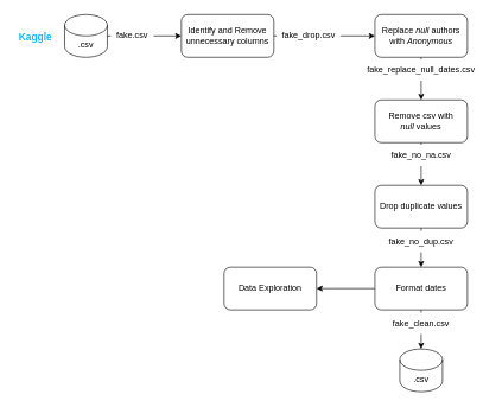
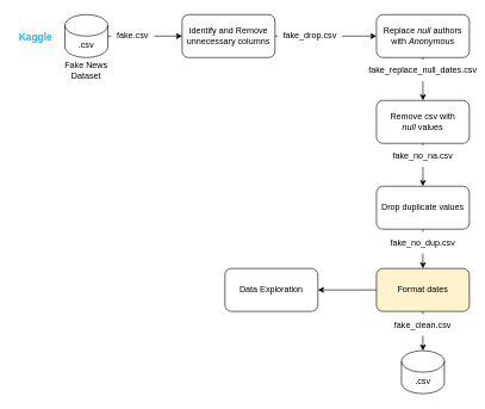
  <mxCell id="0" />
  <mxCell id="1" parent="0" />
  <mxCell id="2" value=".csv" style="shape=cylinder3;whiteSpace=wrap;html=1;boundedLbl=1;backgroundOutline=1;size=15;" vertex="1" parent="1"><mxGeometry x="90" y="20" width="60" height="60" as="geometry" /></mxCell>
  <mxCell id="3" value="Kaggle" style="text;strokeColor=none;fillColor=none;align=left;verticalAlign=middle;spacingLeft=4;spacingRight=4;overflow=hidden;points=[[0,0.5],[1,0.5]];portConstraint=eastwest;rotatable=0;fontStyle=1;fontColor=#0FB7FF;fontSize=14;" vertex="1" parent="1"><mxGeometry x="20" y="35" width="80" height="30" as="geometry" /></mxCell>
  <mxCell id="4" value="Identify and Remove unnecessary columns" style="rounded=1;whiteSpace=wrap;html=1;fontSize=12;fontColor=#000000;" vertex="1" parent="1"><mxGeometry x="254" y="20" width="130" height="60" as="geometry" /></mxCell>
  <mxCell id="5" value="Replace &lt;i&gt;null&lt;/i&gt;&amp;nbsp;authors with &lt;i&gt;Anonymous&lt;/i&gt;" style="rounded=1;whiteSpace=wrap;html=1;fontSize=12;fontColor=#000000;" vertex="1" parent="1"><mxGeometry x="526" y="20" width="130" height="60" as="geometry" /></mxCell>
  <mxCell id="6" value="" style="endArrow=classic;html=1;rounded=0;fontSize=12;fontColor=#000000;entryX=0;entryY=0.5;entryDx=0;entryDy=0;exitX=1;exitY=0.5;exitDx=0;exitDy=0;startArrow=none;" edge="1" parent="1" source="17" target="5"><mxGeometry width="50" height="50" relative="1" as="geometry"><mxPoint x="374" y="190" as="sourcePoint" /><mxPoint x="424" y="140" as="targetPoint" /></mxGeometry></mxCell>
  <mxCell id="7" value="Remove&lt;i&gt;&amp;nbsp;&lt;/i&gt;csv with &lt;i&gt;null&lt;/i&gt;&amp;nbsp;values" style="rounded=1;whiteSpace=wrap;html=1;fontSize=12;fontColor=#000000;" vertex="1" parent="1"><mxGeometry x="526" y="140" width="130" height="60" as="geometry" /></mxCell>
  <mxCell id="8" value="Drop duplicate values" style="rounded=1;whiteSpace=wrap;html=1;fontSize=12;fontColor=#000000;" vertex="1" parent="1"><mxGeometry x="526" y="260" width="130" height="60" as="geometry" /></mxCell>
  <mxCell id="9" value="" style="endArrow=classic;html=1;rounded=0;fontSize=12;fontColor=#000000;exitX=0.5;exitY=1;exitDx=0;exitDy=0;entryX=0.5;entryY=0;entryDx=0;entryDy=0;startArrow=none;" edge="1" parent="1" source="19" target="7"><mxGeometry width="50" height="50" relative="1" as="geometry"><mxPoint x="446" y="200" as="sourcePoint" /><mxPoint x="496" y="150" as="targetPoint" /></mxGeometry></mxCell>
  <mxCell id="10" value="" style="endArrow=classic;html=1;rounded=0;fontSize=12;fontColor=#000000;exitX=0.5;exitY=1;exitDx=0;exitDy=0;entryX=0.5;entryY=0;entryDx=0;entryDy=0;startArrow=none;" edge="1" parent="1" source="21" target="8"><mxGeometry width="50" height="50" relative="1" as="geometry"><mxPoint x="446" y="200" as="sourcePoint" /><mxPoint x="496" y="150" as="targetPoint" /></mxGeometry></mxCell>
  <mxCell id="11" value=".csv" style="shape=cylinder3;whiteSpace=wrap;html=1;boundedLbl=1;backgroundOutline=1;size=15;fontSize=12;fontColor=#000000;" vertex="1" parent="1"><mxGeometry x="561" y="490" width="60" height="60" as="geometry" /></mxCell>
  <mxCell id="12" value="" style="endArrow=classic;html=1;rounded=0;fontSize=12;fontColor=#000000;exitX=0.5;exitY=1;exitDx=0;exitDy=0;entryX=0.5;entryY=0;entryDx=0;entryDy=0;startArrow=none;" edge="1" parent="1" source="23" target="13"><mxGeometry width="50" height="50" relative="1" as="geometry"><mxPoint x="446" y="300" as="sourcePoint" /><mxPoint x="496" y="250" as="targetPoint" /></mxGeometry></mxCell>
- <mxCell id="13" value="Format dates" style="rounded=1;whiteSpace=wrap;html=1;fontSize=12;fontColor=#000000;" vertex="1" parent="1"><mxGeometry x="526" y="375" width="130" height="60" as="geometry" /></mxCell>
+ <mxCell id="13" value="Format dates" style="rounded=1;whiteSpace=wrap;html=1;fontSize=12;fontColor=#000000;fillColor=#fff2cc;" vertex="1" parent="1"><mxGeometry x="526" y="375" width="130" height="60" as="geometry" /></mxCell>
  <mxCell id="14" value="" style="endArrow=classic;html=1;rounded=0;fontSize=12;fontColor=#000000;exitX=0.5;exitY=1;exitDx=0;exitDy=0;startArrow=none;" edge="1" parent="1" source="30" target="11"><mxGeometry width="50" height="50" relative="1" as="geometry"><mxPoint x="446" y="380" as="sourcePoint" /><mxPoint x="496" y="330" as="targetPoint" /></mxGeometry></mxCell>
  <mxCell id="15" value="Data Exploration" style="rounded=1;whiteSpace=wrap;html=1;fontSize=12;fontColor=#000000;" vertex="1" parent="1"><mxGeometry x="314" y="375" width="130" height="60" as="geometry" /></mxCell>
  <mxCell id="16" value="" style="endArrow=classic;html=1;rounded=0;fontSize=12;fontColor=#000000;" edge="1" parent="1" source="13" target="15"><mxGeometry width="50" height="50" relative="1" as="geometry"><mxPoint x="374" y="380" as="sourcePoint" /><mxPoint x="424" y="330" as="targetPoint" /></mxGeometry></mxCell>
  <mxCell id="17" value="fake_drop.csv" style="text;html=1;strokeColor=none;fillColor=none;align=center;verticalAlign=middle;whiteSpace=wrap;rounded=0;fontSize=12;fontColor=#000000;" vertex="1" parent="1"><mxGeometry x="388" y="35" width="90" height="30" as="geometry" /></mxCell>
  <mxCell id="18" value="" style="endArrow=none;html=1;rounded=0;fontSize=12;fontColor=#000000;entryX=0;entryY=0.5;entryDx=0;entryDy=0;exitX=1;exitY=0.5;exitDx=0;exitDy=0;" edge="1" parent="1" source="4" target="17"><mxGeometry width="50" height="50" relative="1" as="geometry"><mxPoint x="384" y="50" as="sourcePoint" /><mxPoint x="526" y="50" as="targetPoint" /></mxGeometry></mxCell>
  <mxCell id="19" value="fake_replace_null_dates.csv" style="text;html=1;strokeColor=none;fillColor=none;align=center;verticalAlign=middle;whiteSpace=wrap;rounded=0;fontSize=12;fontColor=#000000;" vertex="1" parent="1"><mxGeometry x="546" y="83" width="90" height="30" as="geometry" /></mxCell>
  <mxCell id="20" value="" style="endArrow=none;html=1;rounded=0;fontSize=12;fontColor=#000000;exitX=0.5;exitY=1;exitDx=0;exitDy=0;entryX=0.5;entryY=0;entryDx=0;entryDy=0;" edge="1" parent="1" source="5" target="19"><mxGeometry width="50" height="50" relative="1" as="geometry"><mxPoint x="591" y="80" as="sourcePoint" /><mxPoint x="591" y="140" as="targetPoint" /></mxGeometry></mxCell>
  <mxCell id="21" value="fake_no_na.csv" style="text;html=1;strokeColor=none;fillColor=none;align=center;verticalAlign=middle;whiteSpace=wrap;rounded=0;fontSize=12;fontColor=#000000;" vertex="1" parent="1"><mxGeometry x="546" y="203" width="90" height="30" as="geometry" /></mxCell>
  <mxCell id="22" value="" style="endArrow=none;html=1;rounded=0;fontSize=12;fontColor=#000000;exitX=0.5;exitY=1;exitDx=0;exitDy=0;entryX=0.5;entryY=0;entryDx=0;entryDy=0;" edge="1" parent="1" source="7" target="21"><mxGeometry width="50" height="50" relative="1" as="geometry"><mxPoint x="591" y="200" as="sourcePoint" /><mxPoint x="591" y="260" as="targetPoint" /></mxGeometry></mxCell>
  <mxCell id="23" value="fake_no_dup.csv" style="text;html=1;strokeColor=none;fillColor=none;align=center;verticalAlign=middle;whiteSpace=wrap;rounded=0;fontSize=12;fontColor=#000000;" vertex="1" parent="1"><mxGeometry x="546" y="324" width="90" height="30" as="geometry" /></mxCell>
  <mxCell id="24" value="" style="endArrow=none;html=1;rounded=0;fontSize=12;fontColor=#000000;exitX=0.5;exitY=1;exitDx=0;exitDy=0;entryX=0.5;entryY=0;entryDx=0;entryDy=0;" edge="1" parent="1" source="8" target="23"><mxGeometry width="50" height="50" relative="1" as="geometry"><mxPoint x="591" y="320" as="sourcePoint" /><mxPoint x="591" y="375" as="targetPoint" /></mxGeometry></mxCell>
  <mxCell id="25" value="" style="endArrow=none;html=1;rounded=0;fontSize=14;fontColor=#0FB7FF;exitX=1;exitY=0.5;exitDx=0;exitDy=0;exitPerimeter=0;entryX=0;entryY=0.5;entryDx=0;entryDy=0;" edge="1" parent="1" source="2"><mxGeometry width="50" height="50" relative="1" as="geometry"><mxPoint x="150" y="50" as="sourcePoint" /><mxPoint x="150" y="50" as="targetPoint" /></mxGeometry></mxCell>
  <mxCell id="26" value="" style="endArrow=classic;html=1;rounded=0;fontSize=12;fontColor=#000000;startArrow=none;" edge="1" parent="1" source="27" target="4"><mxGeometry width="50" height="50" relative="1" as="geometry"><mxPoint x="374" y="250" as="sourcePoint" /><mxPoint x="424" y="200" as="targetPoint" /></mxGeometry></mxCell>
  <mxCell id="27" value="fake.csv" style="text;html=1;strokeColor=none;fillColor=none;align=center;verticalAlign=middle;whiteSpace=wrap;rounded=0;fontSize=12;fontColor=#000000;" vertex="1" parent="1"><mxGeometry x="155" y="35" width="60" height="30" as="geometry" /></mxCell>
  <mxCell id="28" value="" style="endArrow=none;html=1;rounded=0;fontSize=12;fontColor=#000000;" edge="1" parent="1" source="2" target="27"><mxGeometry width="50" height="50" relative="1" as="geometry"><mxPoint x="150" y="50" as="sourcePoint" /><mxPoint x="270" y="50" as="targetPoint" /></mxGeometry></mxCell>
+ <mxCell id="29" value="Fake News&lt;br&gt;Dataset" style="text;html=1;strokeColor=none;fillColor=none;align=center;verticalAlign=middle;whiteSpace=wrap;rounded=0;fontSize=12;fontColor=#000000;" vertex="1" parent="1"><mxGeometry x="73" y="83" width="94" height="30" as="geometry" /></mxCell>
  <mxCell id="30" value="fake_clean.csv" style="text;html=1;strokeColor=none;fillColor=none;align=center;verticalAlign=middle;whiteSpace=wrap;rounded=0;fontSize=12;fontColor=#000000;" vertex="1" parent="1"><mxGeometry x="546" y="439" width="90" height="30" as="geometry" /></mxCell>
  <mxCell id="31" value="" style="endArrow=none;html=1;rounded=0;fontSize=12;fontColor=#000000;exitX=0.5;exitY=1;exitDx=0;exitDy=0;" edge="1" parent="1" source="13" target="30"><mxGeometry width="50" height="50" relative="1" as="geometry"><mxPoint x="591" y="435" as="sourcePoint" /><mxPoint x="591" y="480" as="targetPoint" /></mxGeometry></mxCell>
